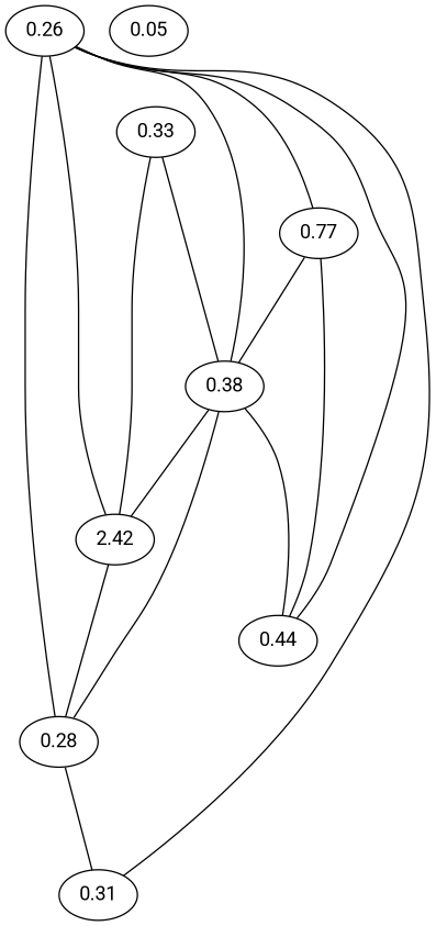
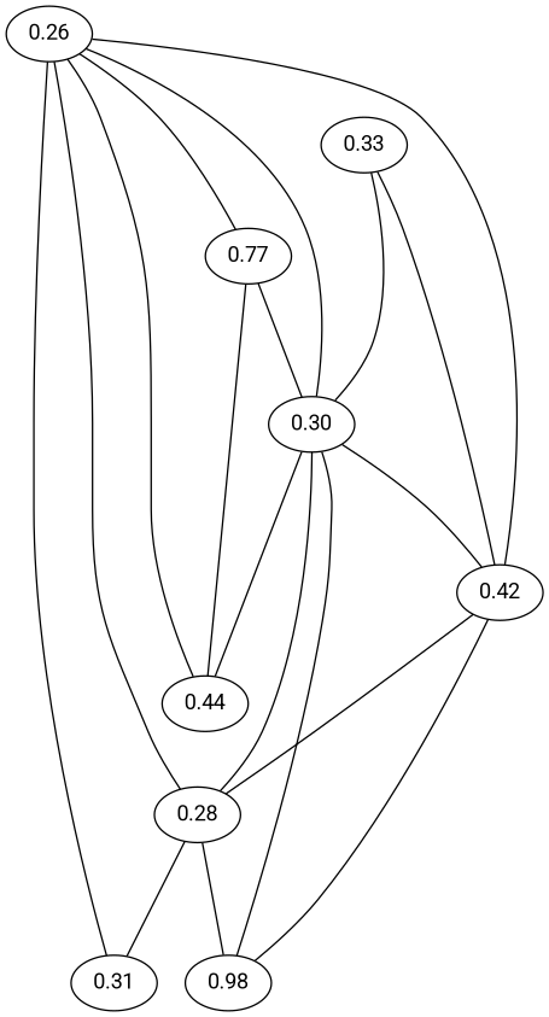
  graph {
    fontname=Roboto
    splines=true
    node [fontname=Roboto]
    edge [fontname=Roboto minlen=2 weight=0.05]
    n1 [label=0.26]
    n2 [label=0.77]
-   n3 [label=0.38]
-   n4 [label=2.42]
+   n3 [label=0.30]
+   n4 [label=0.42]
    n5 [label=0.28]
    n6 [label=0.44]
    n7 [label=0.31]
-   n9 [label=0.05]
+   n8 [label=0.98]
    n10 [label=0.33]
    n1 -- n2 [weight=0.54]
    n1 -- n3 [weight=0.14]
    n1 -- n4 [weight=0.19]
    n1 -- n5
    n1 -- n6 [weight=0.21]
    n1 -- n7 [weight=0.08]
    n2 -- n3 [weight=0.40]
    n2 -- n6 [weight=0.33]
    n3 -- n4
    n3 -- n5
    n3 -- n6 [weight=0.07]
+   n3 -- n8 [weight=0.60]
    n4 -- n5 [weight=0.14]
+   n4 -- n8 [weight=0.56]
    n5 -- n7 [weight=0.03]
+   n5 -- n8 [weight=0.70]
    n10 -- n3 [weight=0.04]
    n10 -- n4 [weight=0.09]
  }
